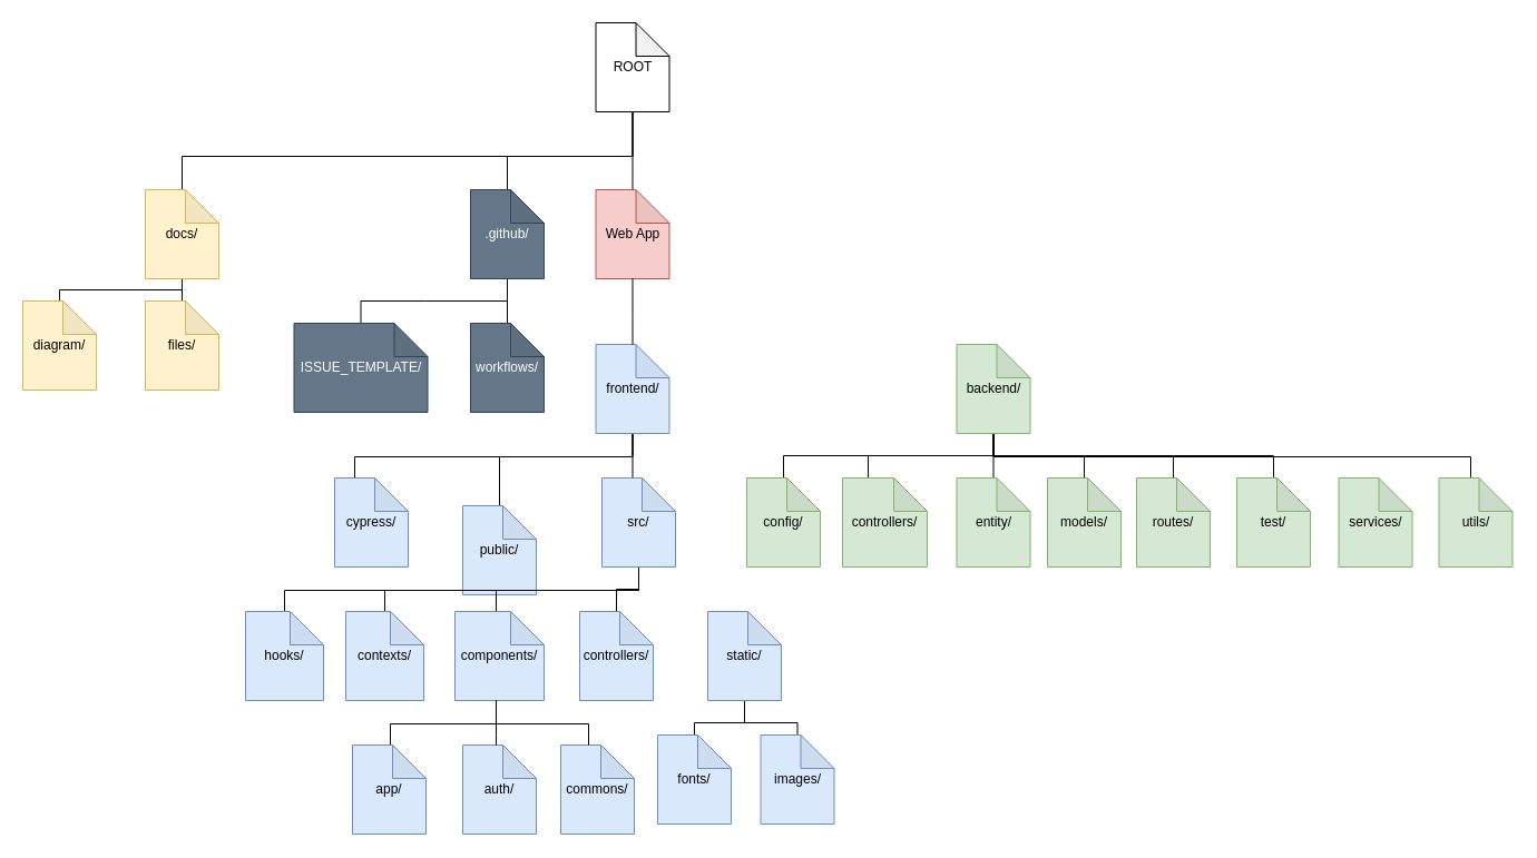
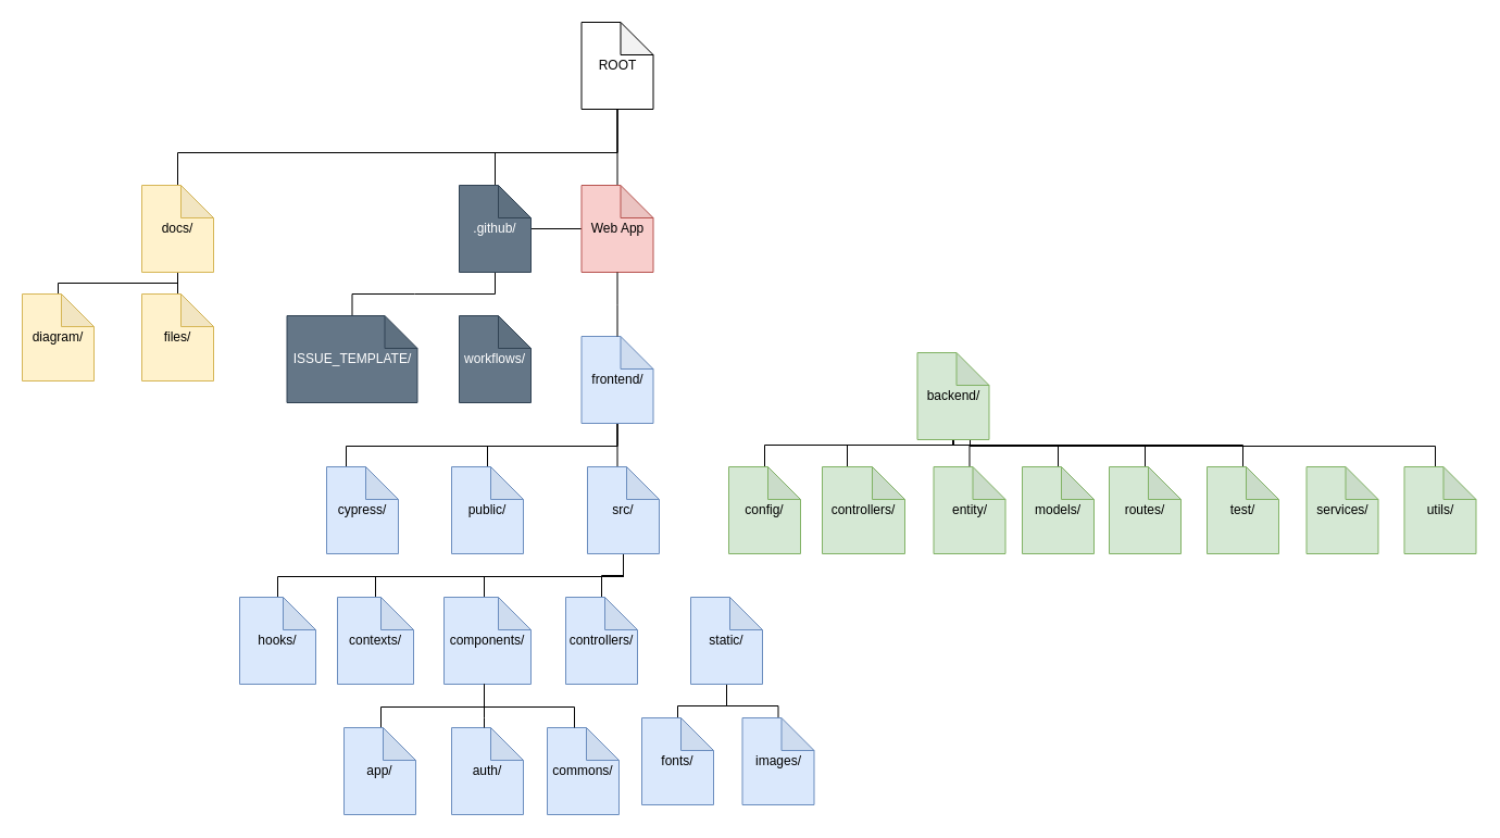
  <mxCell id="0" />
  <mxCell id="1" parent="0" />
  <mxCell id="2" style="edgeStyle=orthogonalEdgeStyle;rounded=0;orthogonalLoop=1;jettySize=auto;html=1;endArrow=none;endFill=0;" parent="1" source="5" target="45" edge="1"><mxGeometry relative="1" as="geometry" /></mxCell>
  <mxCell id="3" style="edgeStyle=orthogonalEdgeStyle;rounded=0;orthogonalLoop=1;jettySize=auto;html=1;endArrow=none;endFill=0;" parent="1" source="5" target="20" edge="1"><mxGeometry relative="1" as="geometry"><Array as="points"><mxPoint x="567" y="140" /><mxPoint x="455" y="140" /></Array></mxGeometry></mxCell>
  <mxCell id="4" style="edgeStyle=orthogonalEdgeStyle;rounded=0;orthogonalLoop=1;jettySize=auto;html=1;endArrow=none;endFill=0;" parent="1" source="5" target="44" edge="1"><mxGeometry relative="1" as="geometry"><Array as="points"><mxPoint x="568" y="140" /><mxPoint x="163" y="140" /></Array></mxGeometry></mxCell>
  <mxCell id="5" value="ROOT" style="shape=note;whiteSpace=wrap;html=1;backgroundOutline=1;darkOpacity=0.05;" parent="1" vertex="1"><mxGeometry x="534.5" y="20" width="66" height="80" as="geometry" /></mxCell>
  <mxCell id="6" value="" style="edgeStyle=orthogonalEdgeStyle;rounded=0;orthogonalLoop=1;jettySize=auto;html=1;endArrow=none;endFill=0;" parent="1" source="9" edge="1"><mxGeometry relative="1" as="geometry"><mxPoint x="567.5" y="429" as="targetPoint" /></mxGeometry></mxCell>
  <mxCell id="7" style="edgeStyle=orthogonalEdgeStyle;rounded=0;orthogonalLoop=1;jettySize=auto;html=1;entryX=0;entryY=0;entryDx=18;entryDy=0;entryPerimeter=0;endArrow=none;endFill=0;" parent="1" source="9" target="47" edge="1"><mxGeometry relative="1" as="geometry"><Array as="points"><mxPoint x="568" y="410" /><mxPoint x="318" y="410" /></Array></mxGeometry></mxCell>
  <mxCell id="8" style="edgeStyle=orthogonalEdgeStyle;rounded=0;orthogonalLoop=1;jettySize=auto;html=1;endArrow=none;endFill=0;" parent="1" source="9" target="23" edge="1"><mxGeometry relative="1" as="geometry"><Array as="points"><mxPoint x="568" y="410" /><mxPoint x="448" y="410" /></Array></mxGeometry></mxCell>
  <mxCell id="9" value="frontend/" style="shape=note;whiteSpace=wrap;html=1;backgroundOutline=1;darkOpacity=0.05;fillColor=#dae8fc;strokeColor=#6c8ebf;" parent="1" vertex="1"><mxGeometry x="534.5" y="309" width="66" height="80" as="geometry" /></mxCell>
  <mxCell id="10" style="edgeStyle=orthogonalEdgeStyle;rounded=0;orthogonalLoop=1;jettySize=auto;html=1;entryX=0;entryY=0;entryDx=23;entryDy=0;entryPerimeter=0;endArrow=none;endFill=0;" parent="1" source="17" target="39" edge="1"><mxGeometry relative="1" as="geometry"><Array as="points"><mxPoint x="957.5" y="409" /><mxPoint x="837.5" y="409" /></Array></mxGeometry></mxCell>
  <mxCell id="11" style="edgeStyle=orthogonalEdgeStyle;rounded=0;orthogonalLoop=1;jettySize=auto;html=1;endArrow=none;endFill=0;" parent="1" source="17" target="38" edge="1"><mxGeometry relative="1" as="geometry"><Array as="points"><mxPoint x="957.5" y="409" /><mxPoint x="761.5" y="409" /></Array></mxGeometry></mxCell>
  <mxCell id="12" style="edgeStyle=orthogonalEdgeStyle;rounded=0;orthogonalLoop=1;jettySize=auto;html=1;endArrow=none;endFill=0;" parent="1" source="17" target="35" edge="1"><mxGeometry relative="1" as="geometry"><Array as="points"><mxPoint x="957.5" y="409" /><mxPoint x="1057.5" y="409" /></Array></mxGeometry></mxCell>
  <mxCell id="13" style="edgeStyle=orthogonalEdgeStyle;rounded=0;orthogonalLoop=1;jettySize=auto;html=1;endArrow=none;endFill=0;" parent="1" source="17" target="36" edge="1"><mxGeometry relative="1" as="geometry"><Array as="points"><mxPoint x="957.5" y="409" /><mxPoint x="1157.5" y="409" /></Array></mxGeometry></mxCell>
  <mxCell id="14" style="edgeStyle=orthogonalEdgeStyle;rounded=0;orthogonalLoop=1;jettySize=auto;html=1;endArrow=none;endFill=0;" parent="1" source="17" target="37" edge="1"><mxGeometry relative="1" as="geometry"><Array as="points"><mxPoint x="957.5" y="409" /><mxPoint x="1247.5" y="409" /></Array></mxGeometry></mxCell>
  <mxCell id="15" style="edgeStyle=orthogonalEdgeStyle;rounded=0;orthogonalLoop=1;jettySize=auto;html=1;endArrow=none;endFill=0;" parent="1" source="17" target="56" edge="1"><mxGeometry relative="1" as="geometry"><Array as="points"><mxPoint x="892" y="410" /><mxPoint x="1320" y="410" /></Array></mxGeometry></mxCell>
  <mxCell id="16" style="edgeStyle=orthogonalEdgeStyle;rounded=0;orthogonalLoop=1;jettySize=auto;html=1;endArrow=none;endFill=0;" edge="1" parent="1" source="17" target="59"><mxGeometry relative="1" as="geometry"><Array as="points"><mxPoint x="892" y="410" /><mxPoint x="973" y="410" /></Array></mxGeometry></mxCell>
- <mxCell id="17" value="backend/" style="shape=note;whiteSpace=wrap;html=1;backgroundOutline=1;darkOpacity=0.05;fillColor=#d5e8d4;strokeColor=#82b366;" parent="1" vertex="1"><mxGeometry x="858.5" y="309" width="66" height="80" as="geometry" /></mxCell>
- <mxCell id="18" value="" style="edgeStyle=orthogonalEdgeStyle;rounded=0;orthogonalLoop=1;jettySize=auto;html=1;endArrow=none;endFill=0;" parent="1" source="20" target="22" edge="1"><mxGeometry relative="1" as="geometry" /></mxCell>
+ <mxCell id="17" value="backend/" style="shape=note;whiteSpace=wrap;html=1;backgroundOutline=1;darkOpacity=0.05;fillColor=#d5e8d4;strokeColor=#82b366;" parent="1" vertex="1"><mxGeometry x="843.5" y="324" width="66" height="80" as="geometry" /></mxCell>
+ <mxCell id="18" value="" style="edgeStyle=orthogonalEdgeStyle;rounded=0;orthogonalLoop=1;jettySize=auto;html=1;endArrow=none;endFill=0;" parent="1" source="20" target="45" edge="1"><mxGeometry relative="1" as="geometry" /></mxCell>
  <mxCell id="19" style="edgeStyle=orthogonalEdgeStyle;rounded=0;orthogonalLoop=1;jettySize=auto;html=1;endArrow=none;endFill=0;" parent="1" source="20" target="21" edge="1"><mxGeometry relative="1" as="geometry"><Array as="points"><mxPoint x="381" y="270" /><mxPoint x="238" y="270" /></Array></mxGeometry></mxCell>
  <mxCell id="20" value=".github/" style="shape=note;whiteSpace=wrap;html=1;backgroundOutline=1;darkOpacity=0.05;fillColor=#647687;strokeColor=#314354;fontColor=#ffffff;" parent="1" vertex="1"><mxGeometry x="422" y="170" width="66" height="80" as="geometry" /></mxCell>
  <mxCell id="21" value="ISSUE_TEMPLATE/" style="shape=note;whiteSpace=wrap;html=1;backgroundOutline=1;darkOpacity=0.05;fillColor=#647687;strokeColor=#314354;fontColor=#ffffff;" parent="1" vertex="1"><mxGeometry x="263.5" y="290" width="120" height="80" as="geometry" /></mxCell>
  <mxCell id="22" value="workflows/" style="shape=note;whiteSpace=wrap;html=1;backgroundOutline=1;darkOpacity=0.05;fillColor=#647687;strokeColor=#314354;fontColor=#ffffff;" parent="1" vertex="1"><mxGeometry x="422" y="290" width="66" height="80" as="geometry" /></mxCell>
- <mxCell id="23" value="public/" style="shape=note;whiteSpace=wrap;html=1;backgroundOutline=1;darkOpacity=0.05;fillColor=#dae8fc;strokeColor=#6c8ebf;" parent="1" vertex="1"><mxGeometry x="415" y="454" width="66" height="80" as="geometry" /></mxCell>
+ <mxCell id="23" value="public/" style="shape=note;whiteSpace=wrap;html=1;backgroundOutline=1;darkOpacity=0.05;fillColor=#dae8fc;strokeColor=#6c8ebf;" parent="1" vertex="1"><mxGeometry x="415" y="429" width="66" height="80" as="geometry" /></mxCell>
  <mxCell id="24" style="edgeStyle=orthogonalEdgeStyle;rounded=0;orthogonalLoop=1;jettySize=auto;html=1;endArrow=none;endFill=0;" parent="1" source="28" target="30" edge="1"><mxGeometry relative="1" as="geometry"><Array as="points"><mxPoint x="573" y="530" /><mxPoint x="445" y="530" /></Array></mxGeometry></mxCell>
  <mxCell id="25" style="edgeStyle=orthogonalEdgeStyle;rounded=0;orthogonalLoop=1;jettySize=auto;html=1;endArrow=none;endFill=0;" parent="1" source="28" target="31" edge="1"><mxGeometry relative="1" as="geometry" /></mxCell>
  <mxCell id="26" style="edgeStyle=orthogonalEdgeStyle;rounded=0;orthogonalLoop=1;jettySize=auto;html=1;endArrow=none;endFill=0;" parent="1" source="28" target="53" edge="1"><mxGeometry relative="1" as="geometry"><Array as="points"><mxPoint x="573" y="530" /><mxPoint x="345" y="530" /></Array></mxGeometry></mxCell>
  <mxCell id="27" style="edgeStyle=orthogonalEdgeStyle;rounded=0;orthogonalLoop=1;jettySize=auto;html=1;endArrow=none;endFill=0;" parent="1" source="28" target="54" edge="1"><mxGeometry relative="1" as="geometry"><Array as="points"><mxPoint x="573" y="530" /><mxPoint x="255" y="530" /></Array></mxGeometry></mxCell>
  <mxCell id="28" value="src/" style="shape=note;whiteSpace=wrap;html=1;backgroundOutline=1;darkOpacity=0.05;fillColor=#dae8fc;strokeColor=#6c8ebf;" parent="1" vertex="1"><mxGeometry x="540" y="429" width="66" height="80" as="geometry" /></mxCell>
  <mxCell id="29" style="edgeStyle=orthogonalEdgeStyle;rounded=0;orthogonalLoop=1;jettySize=auto;html=1;endArrow=none;endFill=0;" parent="1" source="30" target="40" edge="1"><mxGeometry relative="1" as="geometry"><Array as="points"><mxPoint x="445" y="650" /><mxPoint x="350" y="650" /></Array></mxGeometry></mxCell>
  <mxCell id="30" value="components/" style="shape=note;whiteSpace=wrap;html=1;backgroundOutline=1;darkOpacity=0.05;fillColor=#dae8fc;strokeColor=#6c8ebf;" parent="1" vertex="1"><mxGeometry x="408" y="549" width="80" height="80" as="geometry" /></mxCell>
  <mxCell id="31" value="controllers/" style="shape=note;whiteSpace=wrap;html=1;backgroundOutline=1;darkOpacity=0.05;fillColor=#dae8fc;strokeColor=#6c8ebf;" parent="1" vertex="1"><mxGeometry x="520" y="549" width="66" height="80" as="geometry" /></mxCell>
  <mxCell id="32" style="edgeStyle=orthogonalEdgeStyle;rounded=0;orthogonalLoop=1;jettySize=auto;html=1;endArrow=none;endFill=0;" parent="1" source="34" target="48" edge="1"><mxGeometry relative="1" as="geometry" /></mxCell>
  <mxCell id="33" style="edgeStyle=orthogonalEdgeStyle;rounded=0;orthogonalLoop=1;jettySize=auto;html=1;endArrow=none;endFill=0;" parent="1" source="34" target="49" edge="1"><mxGeometry relative="1" as="geometry" /></mxCell>
  <mxCell id="34" value="static/" style="shape=note;whiteSpace=wrap;html=1;backgroundOutline=1;darkOpacity=0.05;fillColor=#dae8fc;strokeColor=#6c8ebf;" parent="1" vertex="1"><mxGeometry x="635" y="549" width="66" height="80" as="geometry" /></mxCell>
  <mxCell id="35" value="entity/" style="shape=note;whiteSpace=wrap;html=1;backgroundOutline=1;darkOpacity=0.05;fillColor=#d5e8d4;strokeColor=#82b366;" parent="1" vertex="1"><mxGeometry x="858.5" y="429" width="66" height="80" as="geometry" /></mxCell>
  <mxCell id="36" value="routes/" style="shape=note;whiteSpace=wrap;html=1;backgroundOutline=1;darkOpacity=0.05;fillColor=#d5e8d4;strokeColor=#82b366;" parent="1" vertex="1"><mxGeometry x="1020" y="429" width="66" height="80" as="geometry" /></mxCell>
  <mxCell id="37" value="test/" style="shape=note;whiteSpace=wrap;html=1;backgroundOutline=1;darkOpacity=0.05;fillColor=#d5e8d4;strokeColor=#82b366;" parent="1" vertex="1"><mxGeometry x="1110" y="429" width="66" height="80" as="geometry" /></mxCell>
  <mxCell id="38" value="config/" style="shape=note;whiteSpace=wrap;html=1;backgroundOutline=1;darkOpacity=0.05;fillColor=#d5e8d4;strokeColor=#82b366;" parent="1" vertex="1"><mxGeometry x="670" y="429" width="66" height="80" as="geometry" /></mxCell>
  <mxCell id="39" value="controllers/" style="shape=note;whiteSpace=wrap;html=1;backgroundOutline=1;darkOpacity=0.05;fillColor=#d5e8d4;strokeColor=#82b366;" parent="1" vertex="1"><mxGeometry x="756" y="429" width="76" height="80" as="geometry" /></mxCell>
  <mxCell id="40" value="app/" style="shape=note;whiteSpace=wrap;html=1;backgroundOutline=1;darkOpacity=0.05;fillColor=#dae8fc;strokeColor=#6c8ebf;" parent="1" vertex="1"><mxGeometry x="316" y="669" width="66" height="80" as="geometry" /></mxCell>
  <mxCell id="41" value="auth/" style="shape=note;whiteSpace=wrap;html=1;backgroundOutline=1;darkOpacity=0.05;fillColor=#dae8fc;strokeColor=#6c8ebf;" parent="1" vertex="1"><mxGeometry x="415" y="669" width="66" height="80" as="geometry" /></mxCell>
  <mxCell id="42" style="edgeStyle=orthogonalEdgeStyle;rounded=0;orthogonalLoop=1;jettySize=auto;html=1;endArrow=none;endFill=0;" edge="1" parent="1" source="44" target="57"><mxGeometry relative="1" as="geometry" /></mxCell>
  <mxCell id="43" style="edgeStyle=orthogonalEdgeStyle;rounded=0;orthogonalLoop=1;jettySize=auto;html=1;endArrow=none;endFill=0;" edge="1" parent="1" source="44" target="58"><mxGeometry relative="1" as="geometry"><Array as="points"><mxPoint x="163" y="260" /><mxPoint x="53" y="260" /></Array></mxGeometry></mxCell>
  <mxCell id="44" value="docs/" style="shape=note;whiteSpace=wrap;html=1;backgroundOutline=1;darkOpacity=0.05;fillColor=#fff2cc;strokeColor=#d6b656;" parent="1" vertex="1"><mxGeometry x="130" y="170" width="66" height="80" as="geometry" /></mxCell>
  <mxCell id="45" value="Web App" style="shape=note;whiteSpace=wrap;html=1;backgroundOutline=1;darkOpacity=0.05;fillColor=#f8cecc;strokeColor=#b85450;" parent="1" vertex="1"><mxGeometry x="534.5" y="170" width="66" height="80" as="geometry" /></mxCell>
  <mxCell id="46" style="edgeStyle=orthogonalEdgeStyle;rounded=0;orthogonalLoop=1;jettySize=auto;html=1;endArrow=none;endFill=0;exitX=0.5;exitY=1;exitDx=0;exitDy=0;exitPerimeter=0;" parent="1" source="45" target="9" edge="1"><mxGeometry relative="1" as="geometry"><Array as="points"><mxPoint x="568" y="280" /><mxPoint x="568" y="280" /></Array><mxPoint x="578" y="260" as="sourcePoint" /><mxPoint x="882" y="319" as="targetPoint" /></mxGeometry></mxCell>
  <mxCell id="47" value="cypress/" style="shape=note;whiteSpace=wrap;html=1;backgroundOutline=1;darkOpacity=0.05;fillColor=#dae8fc;strokeColor=#6c8ebf;" parent="1" vertex="1"><mxGeometry x="300" y="429" width="66" height="80" as="geometry" /></mxCell>
  <mxCell id="48" value="fonts/" style="shape=note;whiteSpace=wrap;html=1;backgroundOutline=1;darkOpacity=0.05;fillColor=#dae8fc;strokeColor=#6c8ebf;" parent="1" vertex="1"><mxGeometry x="590" y="660" width="66" height="80" as="geometry" /></mxCell>
  <mxCell id="49" value="images/" style="shape=note;whiteSpace=wrap;html=1;backgroundOutline=1;darkOpacity=0.05;fillColor=#dae8fc;strokeColor=#6c8ebf;" parent="1" vertex="1"><mxGeometry x="682.5" y="660" width="66" height="80" as="geometry" /></mxCell>
  <mxCell id="50" value="commons/" style="shape=note;whiteSpace=wrap;html=1;backgroundOutline=1;darkOpacity=0.05;fillColor=#dae8fc;strokeColor=#6c8ebf;" parent="1" vertex="1"><mxGeometry x="503" y="669" width="66" height="80" as="geometry" /></mxCell>
  <mxCell id="51" style="edgeStyle=orthogonalEdgeStyle;rounded=0;orthogonalLoop=1;jettySize=auto;html=1;endArrow=none;endFill=0;" parent="1" edge="1"><mxGeometry relative="1" as="geometry"><mxPoint x="445" y="629" as="sourcePoint" /><mxPoint x="445" y="669" as="targetPoint" /><Array as="points"><mxPoint x="445" y="660" /><mxPoint x="445" y="660" /></Array></mxGeometry></mxCell>
  <mxCell id="52" style="edgeStyle=orthogonalEdgeStyle;rounded=0;orthogonalLoop=1;jettySize=auto;html=1;endArrow=none;endFill=0;" parent="1" edge="1"><mxGeometry relative="1" as="geometry"><mxPoint x="445" y="629" as="sourcePoint" /><mxPoint x="528" y="669" as="targetPoint" /><Array as="points"><mxPoint x="445" y="650" /><mxPoint x="528" y="650" /></Array></mxGeometry></mxCell>
  <mxCell id="53" value="contexts/" style="shape=note;whiteSpace=wrap;html=1;backgroundOutline=1;darkOpacity=0.05;fillColor=#dae8fc;strokeColor=#6c8ebf;" parent="1" vertex="1"><mxGeometry x="310" y="549" width="70" height="80" as="geometry" /></mxCell>
  <mxCell id="54" value="hooks/" style="shape=note;whiteSpace=wrap;html=1;backgroundOutline=1;darkOpacity=0.05;fillColor=#dae8fc;strokeColor=#6c8ebf;" parent="1" vertex="1"><mxGeometry x="220" y="549" width="70" height="80" as="geometry" /></mxCell>
  <mxCell id="55" value="services/" style="shape=note;whiteSpace=wrap;html=1;backgroundOutline=1;darkOpacity=0.05;fillColor=#d5e8d4;strokeColor=#82b366;" parent="1" vertex="1"><mxGeometry x="1201.5" y="429" width="66" height="80" as="geometry" /></mxCell>
  <mxCell id="56" value="utils/" style="shape=note;whiteSpace=wrap;html=1;backgroundOutline=1;darkOpacity=0.05;fillColor=#d5e8d4;strokeColor=#82b366;" parent="1" vertex="1"><mxGeometry x="1291.5" y="429" width="66" height="80" as="geometry" /></mxCell>
  <mxCell id="57" value="files/" style="shape=note;whiteSpace=wrap;html=1;backgroundOutline=1;darkOpacity=0.05;fillColor=#fff2cc;strokeColor=#d6b656;" vertex="1" parent="1"><mxGeometry x="130" y="270" width="66" height="80" as="geometry" /></mxCell>
  <mxCell id="58" value="diagram/" style="shape=note;whiteSpace=wrap;html=1;backgroundOutline=1;darkOpacity=0.05;fillColor=#fff2cc;strokeColor=#d6b656;" vertex="1" parent="1"><mxGeometry x="20" y="270" width="66" height="80" as="geometry" /></mxCell>
  <mxCell id="59" value="models/" style="shape=note;whiteSpace=wrap;html=1;backgroundOutline=1;darkOpacity=0.05;fillColor=#d5e8d4;strokeColor=#82b366;" vertex="1" parent="1"><mxGeometry x="940" y="429" width="66" height="80" as="geometry" /></mxCell>
